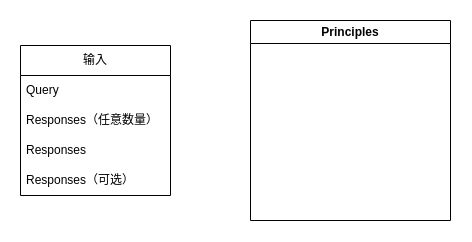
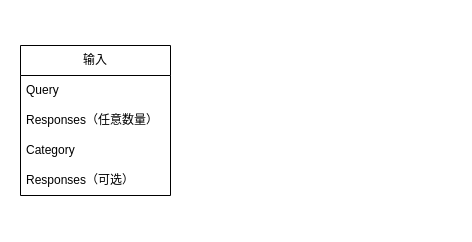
  <mxCell id="0" />
  <mxCell id="1" parent="0" />
  <mxCell id="2" value="输入" style="swimlane;fontStyle=0;childLayout=stackLayout;horizontal=1;startSize=30;horizontalStack=0;resizeParent=1;resizeParentMax=0;resizeLast=0;collapsible=1;marginBottom=0;whiteSpace=wrap;html=1;" vertex="1" parent="1"><mxGeometry x="20" y="45" width="150" height="150" as="geometry" /></mxCell>
  <mxCell id="3" value="Query" style="text;strokeColor=none;fillColor=none;align=left;verticalAlign=middle;spacingLeft=4;spacingRight=4;overflow=hidden;points=[[0,0.5],[1,0.5]];portConstraint=eastwest;rotatable=0;whiteSpace=wrap;html=1;" vertex="1" parent="2"><mxGeometry y="30" width="150" height="30" as="geometry" /></mxCell>
  <mxCell id="4" value="Responses（任意数量）" style="text;strokeColor=none;fillColor=none;align=left;verticalAlign=middle;spacingLeft=4;spacingRight=4;overflow=hidden;points=[[0,0.5],[1,0.5]];portConstraint=eastwest;rotatable=0;whiteSpace=wrap;html=1;" vertex="1" parent="2"><mxGeometry y="60" width="150" height="30" as="geometry" /></mxCell>
- <mxCell id="5" value="Responses" style="text;strokeColor=none;fillColor=none;align=left;verticalAlign=middle;spacingLeft=4;spacingRight=4;overflow=hidden;points=[[0,0.5],[1,0.5]];portConstraint=eastwest;rotatable=0;whiteSpace=wrap;html=1;" vertex="1" parent="2"><mxGeometry y="90" width="150" height="30" as="geometry" /></mxCell>
+ <mxCell id="5" value="Category" style="text;strokeColor=none;fillColor=none;align=left;verticalAlign=middle;spacingLeft=4;spacingRight=4;overflow=hidden;points=[[0,0.5],[1,0.5]];portConstraint=eastwest;rotatable=0;whiteSpace=wrap;html=1;" vertex="1" parent="2"><mxGeometry y="90" width="150" height="30" as="geometry" /></mxCell>
  <mxCell id="6" value="Responses（可选）" style="text;strokeColor=none;fillColor=none;align=left;verticalAlign=middle;spacingLeft=4;spacingRight=4;overflow=hidden;points=[[0,0.5],[1,0.5]];portConstraint=eastwest;rotatable=0;whiteSpace=wrap;html=1;" vertex="1" parent="2"><mxGeometry y="120" width="150" height="30" as="geometry" /></mxCell>
- <mxCell id="7" value="Principles" style="swimlane;whiteSpace=wrap;html=1;" vertex="1" parent="1"><mxGeometry x="250" y="20" width="200" height="200" as="geometry" /></mxCell>
